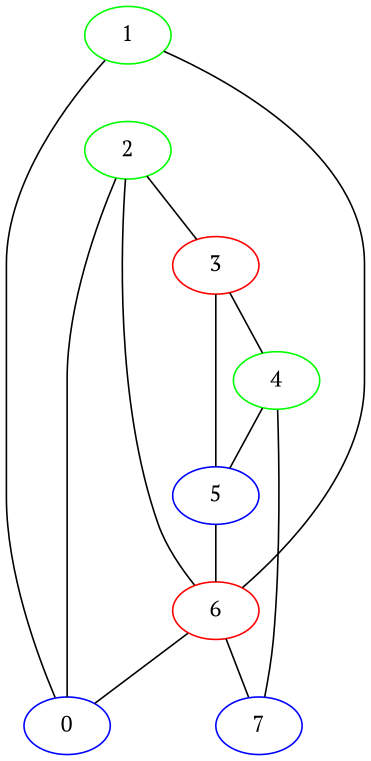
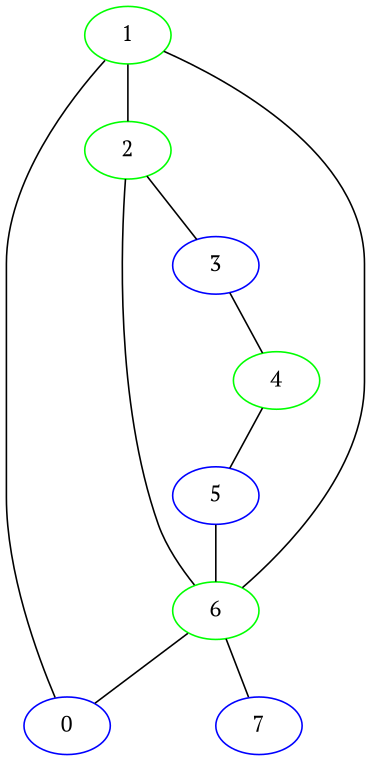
  graph {
    fontname="PT Serif"
    node [color=green fontname="PT Serif"]
    edge [fontname="PT Serif"]
    1
    2
-   6 [color=red]
+   6
    n4 [color=blue label=0]
-   3 [color=red]
+   3 [color=blue]
    7 [color=blue]
    4
    5 [color=blue]
-   n4 -- 2
+   1 -- 2
    1 -- 6
    1 -- n4
    2 -- 6
    2 -- 3
    6 -- n4
    6 -- 7
    3 -- 4
-   3 -- 5
-   4 -- 7
    4 -- 5
    5 -- 6
  }
